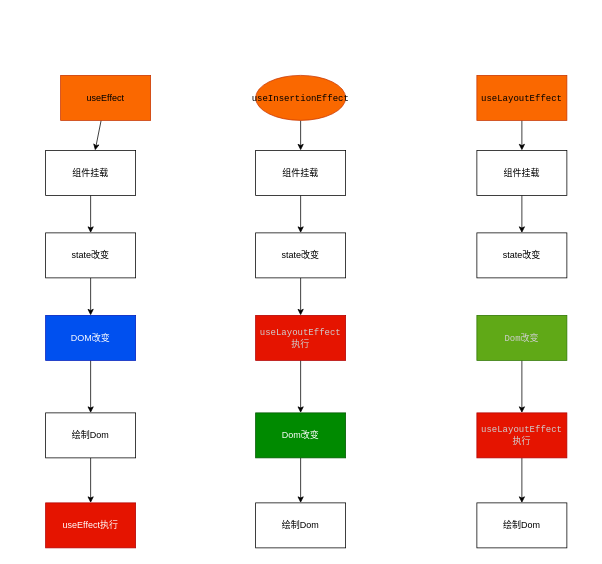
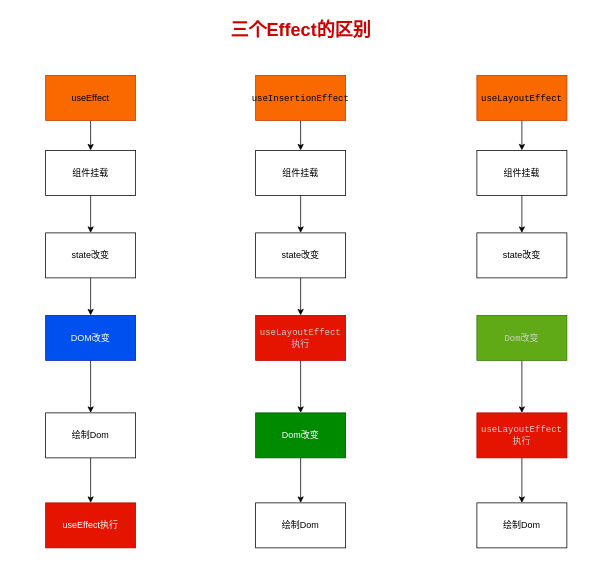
  <mxCell id="0" />
  <mxCell id="1" parent="0" />
  <mxCell id="2" value="" style="edgeStyle=none;html=1;" edge="1" parent="1" source="3" target="9"><mxGeometry relative="1" as="geometry" /></mxCell>
- <mxCell id="3" value="useEffect" style="rounded=0;whiteSpace=wrap;html=1;fillColor=#fa6800;fontColor=#000000;strokeColor=#C73500;" vertex="1" parent="1"><mxGeometry x="80" y="100" width="120" height="60" as="geometry" /></mxCell>
+ <mxCell id="3" value="useEffect" style="rounded=0;whiteSpace=wrap;html=1;fillColor=#fa6800;fontColor=#000000;strokeColor=#C73500;" vertex="1" parent="1"><mxGeometry x="60" y="100" width="120" height="60" as="geometry" /></mxCell>
  <mxCell id="4" value="" style="edgeStyle=none;html=1;" edge="1" parent="1" source="5" target="18"><mxGeometry relative="1" as="geometry" /></mxCell>
- <mxCell id="5" value="&lt;div style=&quot;font-family: &amp;#34;consolas&amp;#34; , &amp;#34;courier new&amp;#34; , monospace ; line-height: 16px&quot;&gt;useInsertionEffect&lt;br&gt;&lt;/div&gt;" style="ellipse;whiteSpace=wrap;html=1;fillColor=#fa6800;fontColor=#000000;strokeColor=#C73500;" vertex="1" parent="1"><mxGeometry x="340" y="100" width="120" height="60" as="geometry" /></mxCell>
+ <mxCell id="5" value="&lt;div style=&quot;font-family: &amp;#34;consolas&amp;#34; , &amp;#34;courier new&amp;#34; , monospace ; line-height: 16px&quot;&gt;useInsertionEffect&lt;br&gt;&lt;/div&gt;" style="rounded=0;whiteSpace=wrap;html=1;fillColor=#fa6800;fontColor=#000000;strokeColor=#C73500;" vertex="1" parent="1"><mxGeometry x="340" y="100" width="120" height="60" as="geometry" /></mxCell>
  <mxCell id="6" value="" style="edgeStyle=none;html=1;" edge="1" parent="1" source="7" target="32"><mxGeometry relative="1" as="geometry" /></mxCell>
  <mxCell id="7" value="&lt;div style=&quot;font-family: &amp;#34;consolas&amp;#34; , &amp;#34;courier new&amp;#34; , monospace ; line-height: 16px&quot;&gt;&lt;div style=&quot;font-family: &amp;#34;consolas&amp;#34; , &amp;#34;courier new&amp;#34; , monospace ; line-height: 16px&quot;&gt;useLayoutEffect&lt;/div&gt;&lt;/div&gt;" style="rounded=0;whiteSpace=wrap;html=1;fillColor=#fa6800;fontColor=#000000;strokeColor=#C73500;" vertex="1" parent="1"><mxGeometry x="635" y="100" width="120" height="60" as="geometry" /></mxCell>
  <mxCell id="8" value="" style="edgeStyle=none;html=1;" edge="1" parent="1" source="9" target="11"><mxGeometry relative="1" as="geometry" /></mxCell>
  <mxCell id="9" value="组件挂载" style="rounded=0;whiteSpace=wrap;html=1;" vertex="1" parent="1"><mxGeometry x="60" y="200" width="120" height="60" as="geometry" /></mxCell>
  <mxCell id="10" value="" style="edgeStyle=none;html=1;" edge="1" parent="1" source="11" target="13"><mxGeometry relative="1" as="geometry" /></mxCell>
  <mxCell id="11" value="state改变" style="rounded=0;whiteSpace=wrap;html=1;" vertex="1" parent="1"><mxGeometry x="60" y="310" width="120" height="60" as="geometry" /></mxCell>
  <mxCell id="12" value="" style="edgeStyle=none;html=1;" edge="1" parent="1" source="13" target="15"><mxGeometry relative="1" as="geometry" /></mxCell>
  <mxCell id="13" value="DOM改变" style="rounded=0;whiteSpace=wrap;html=1;fillColor=#0050ef;fontColor=#ffffff;strokeColor=#001DBC;" vertex="1" parent="1"><mxGeometry x="60" y="420" width="120" height="60" as="geometry" /></mxCell>
  <mxCell id="14" value="" style="edgeStyle=none;html=1;" edge="1" parent="1" source="15" target="16"><mxGeometry relative="1" as="geometry" /></mxCell>
  <mxCell id="15" value="绘制Dom" style="rounded=0;whiteSpace=wrap;html=1;" vertex="1" parent="1"><mxGeometry x="60" y="550" width="120" height="60" as="geometry" /></mxCell>
  <mxCell id="16" value="useEffect执行" style="rounded=0;whiteSpace=wrap;html=1;fillColor=#e51400;fontColor=#ffffff;strokeColor=#B20000;" vertex="1" parent="1"><mxGeometry x="60" y="670" width="120" height="60" as="geometry" /></mxCell>
  <mxCell id="17" value="" style="edgeStyle=none;html=1;" edge="1" parent="1" source="18" target="20"><mxGeometry relative="1" as="geometry" /></mxCell>
  <mxCell id="18" value="组件挂载" style="rounded=0;whiteSpace=wrap;html=1;" vertex="1" parent="1"><mxGeometry x="340" y="200" width="120" height="60" as="geometry" /></mxCell>
  <mxCell id="19" value="" style="edgeStyle=none;html=1;" edge="1" parent="1" source="20" target="22"><mxGeometry relative="1" as="geometry" /></mxCell>
  <mxCell id="20" value="state改变" style="rounded=0;whiteSpace=wrap;html=1;" vertex="1" parent="1"><mxGeometry x="340" y="310" width="120" height="60" as="geometry" /></mxCell>
  <mxCell id="21" value="" style="edgeStyle=none;html=1;" edge="1" parent="1" source="22" target="24"><mxGeometry relative="1" as="geometry" /></mxCell>
  <mxCell id="22" value="&lt;span style=&quot;color: rgb(207 , 207 , 207) ; font-family: &amp;#34;consolas&amp;#34; , &amp;#34;courier new&amp;#34; , monospace&quot;&gt;useLayoutEffect执行&lt;/span&gt;" style="rounded=0;whiteSpace=wrap;html=1;fillColor=#e51400;fontColor=#ffffff;strokeColor=#B20000;" vertex="1" parent="1"><mxGeometry x="340" y="420" width="120" height="60" as="geometry" /></mxCell>
  <mxCell id="23" value="" style="edgeStyle=none;html=1;" edge="1" parent="1" source="24" target="25"><mxGeometry relative="1" as="geometry" /></mxCell>
  <mxCell id="24" value="Dom改变" style="rounded=0;whiteSpace=wrap;html=1;fillColor=#008a00;fontColor=#ffffff;strokeColor=#005700;" vertex="1" parent="1"><mxGeometry x="340" y="550" width="120" height="60" as="geometry" /></mxCell>
  <mxCell id="25" value="绘制Dom" style="rounded=0;whiteSpace=wrap;html=1;" vertex="1" parent="1"><mxGeometry x="340" y="670" width="120" height="60" as="geometry" /></mxCell>
  <mxCell id="26" value="" style="edgeStyle=none;html=1;" edge="1" parent="1" source="27" target="29"><mxGeometry relative="1" as="geometry" /></mxCell>
  <mxCell id="27" value="&lt;font color=&quot;#cfcfcf&quot; face=&quot;consolas, courier new, monospace&quot;&gt;Dom改变&lt;/font&gt;" style="rounded=0;whiteSpace=wrap;html=1;fillColor=#60a917;fontColor=#ffffff;strokeColor=#2D7600;" vertex="1" parent="1"><mxGeometry x="635" y="420" width="120" height="60" as="geometry" /></mxCell>
  <mxCell id="28" value="" style="edgeStyle=none;html=1;" edge="1" parent="1" source="29" target="30"><mxGeometry relative="1" as="geometry" /></mxCell>
  <mxCell id="29" value="&lt;span style=&quot;color: rgb(207 , 207 , 207) ; font-family: &amp;#34;consolas&amp;#34; , &amp;#34;courier new&amp;#34; , monospace&quot;&gt;useLayoutEffect执行&lt;/span&gt;" style="rounded=0;whiteSpace=wrap;html=1;fillColor=#e51400;fontColor=#ffffff;strokeColor=#B20000;" vertex="1" parent="1"><mxGeometry x="635" y="550" width="120" height="60" as="geometry" /></mxCell>
  <mxCell id="30" value="绘制Dom" style="rounded=0;whiteSpace=wrap;html=1;" vertex="1" parent="1"><mxGeometry x="635" y="670" width="120" height="60" as="geometry" /></mxCell>
  <mxCell id="31" value="" style="edgeStyle=none;html=1;" edge="1" parent="1" source="32" target="33"><mxGeometry relative="1" as="geometry" /></mxCell>
  <mxCell id="32" value="组件挂载" style="rounded=0;whiteSpace=wrap;html=1;" vertex="1" parent="1"><mxGeometry x="635" y="200" width="120" height="60" as="geometry" /></mxCell>
  <mxCell id="33" value="state改变" style="rounded=0;whiteSpace=wrap;html=1;" vertex="1" parent="1"><mxGeometry x="635" y="310" width="120" height="60" as="geometry" /></mxCell>
+ <mxCell id="34" value="&lt;font color=&quot;#cc0000&quot;&gt;三个Effect的区别&lt;/font&gt;" style="text;strokeColor=none;fillColor=none;html=1;fontSize=24;fontStyle=1;verticalAlign=middle;align=center;labelBackgroundColor=none;fontColor=#000000;" vertex="1" parent="1"><mxGeometry y="20" width="760" height="40" as="geometry" x="20" /></mxCell>
